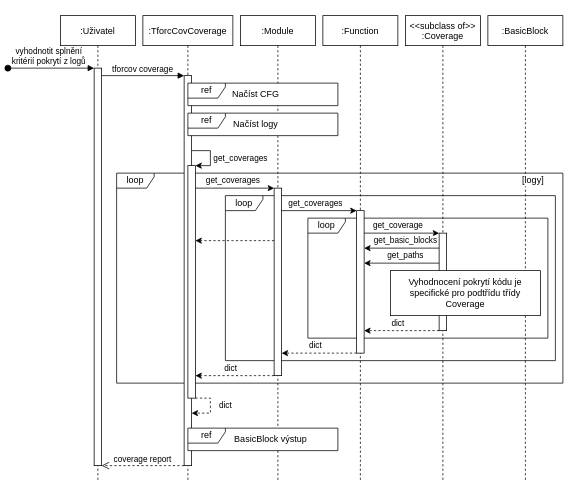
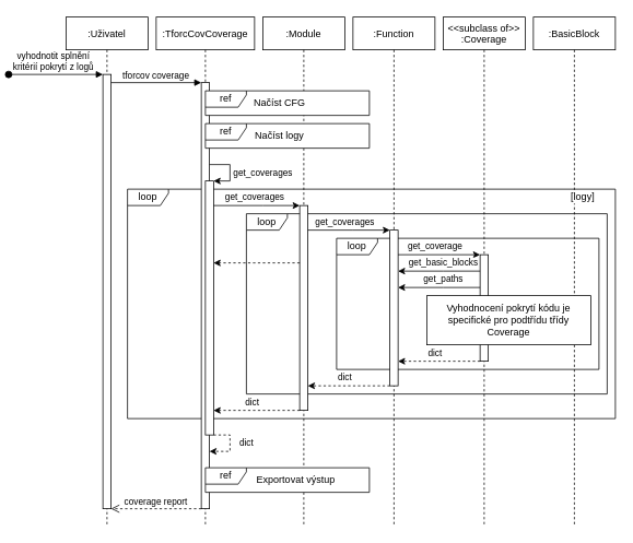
  <mxCell id="0" />
  <mxCell id="1" parent="0" />
  <mxCell id="2" value="loop" style="shape=umlFrame;whiteSpace=wrap;html=1;width=50;height=20;" parent="1" vertex="1"><mxGeometry x="95" y="230" width="595" height="280" as="geometry" /></mxCell>
  <mxCell id="3" value="loop" style="shape=umlFrame;whiteSpace=wrap;html=1;width=50;height=20;" parent="1" vertex="1"><mxGeometry x="240" y="260" width="440" height="220" as="geometry" /></mxCell>
  <mxCell id="4" value="loop" style="shape=umlFrame;whiteSpace=wrap;html=1;width=50;height=20;" parent="1" vertex="1"><mxGeometry x="350" y="290" width="320" height="160" as="geometry" /></mxCell>
  <mxCell id="5" value=":Uživatel" style="shape=umlLifeline;perimeter=lifelinePerimeter;container=1;collapsible=0;recursiveResize=0;rounded=0;shadow=0;strokeWidth=1;" parent="1" vertex="1"><mxGeometry x="20" y="20" width="100" height="620" as="geometry" /></mxCell>
  <mxCell id="6" value="" style="points=[];perimeter=orthogonalPerimeter;rounded=0;shadow=0;strokeWidth=1;" parent="5" vertex="1"><mxGeometry x="45" y="70" width="10" height="530" as="geometry" /></mxCell>
  <mxCell id="7" value="vyhodnotit splnění&#10;kritérií pokrytí z logů" style="verticalAlign=bottom;startArrow=oval;endArrow=block;startSize=8;shadow=0;strokeWidth=1;labelBackgroundColor=none;" parent="5" target="6" edge="1"><mxGeometry x="-0.04" relative="1" as="geometry"><mxPoint x="-70" y="70" as="sourcePoint" /><mxPoint as="offset" /></mxGeometry></mxCell>
  <mxCell id="8" value=":TforcCovCoverage" style="shape=umlLifeline;perimeter=lifelinePerimeter;container=1;collapsible=0;recursiveResize=0;rounded=0;shadow=0;strokeWidth=1;" parent="1" vertex="1"><mxGeometry x="130" y="20" width="120" height="620" as="geometry" /></mxCell>
  <mxCell id="9" value="" style="points=[];perimeter=orthogonalPerimeter;rounded=0;shadow=0;strokeWidth=1;" parent="8" vertex="1"><mxGeometry x="55" y="80" width="10" height="520" as="geometry" /></mxCell>
  <mxCell id="10" value="get_coverages" style="edgeStyle=orthogonalEdgeStyle;rounded=0;orthogonalLoop=1;jettySize=auto;html=1;" parent="8" source="9" target="11" edge="1"><mxGeometry x="0.077" y="40" relative="1" as="geometry"><mxPoint x="210" y="215" as="targetPoint" /><Array as="points"><mxPoint x="90" y="180" /><mxPoint x="90" y="200" /><mxPoint x="65" y="200" /></Array><mxPoint as="offset" /></mxGeometry></mxCell>
  <mxCell id="11" value="" style="points=[];perimeter=orthogonalPerimeter;rounded=0;shadow=0;strokeWidth=1;" parent="8" vertex="1"><mxGeometry x="60" y="200" width="10" height="310" as="geometry" /></mxCell>
  <mxCell id="12" value="dict" style="edgeStyle=orthogonalEdgeStyle;rounded=0;orthogonalLoop=1;jettySize=auto;html=1;dashed=1;" parent="8" source="11" target="9" edge="1"><mxGeometry x="-0.077" y="20" relative="1" as="geometry"><Array as="points"><mxPoint x="90" y="510" /><mxPoint x="90" y="530" /></Array><mxPoint as="offset" /></mxGeometry></mxCell>
  <mxCell id="13" value="tforcov coverage" style="verticalAlign=bottom;endArrow=block;entryX=0;entryY=0;shadow=0;strokeWidth=1;" parent="1" source="6" target="9" edge="1"><mxGeometry relative="1" as="geometry"><mxPoint x="175" y="100" as="sourcePoint" /><mxPoint as="offset" /></mxGeometry></mxCell>
  <mxCell id="14" value="coverage report" style="verticalAlign=bottom;endArrow=open;dashed=1;endSize=8;shadow=0;strokeWidth=1;" parent="1" source="9" target="6" edge="1"><mxGeometry relative="1" as="geometry"><mxPoint x="85" y="130" as="targetPoint" /><mxPoint x="130" y="370" as="sourcePoint" /><Array as="points"><mxPoint x="160" y="620" /></Array></mxGeometry></mxCell>
  <mxCell id="15" value=":Module" style="shape=umlLifeline;perimeter=lifelinePerimeter;container=1;collapsible=0;recursiveResize=0;rounded=0;shadow=0;strokeWidth=1;" parent="1" vertex="1"><mxGeometry x="260" y="20" width="100" height="620" as="geometry" /></mxCell>
  <mxCell id="16" value="" style="points=[];perimeter=orthogonalPerimeter;rounded=0;shadow=0;strokeWidth=1;" parent="15" vertex="1"><mxGeometry x="45" y="230" width="10" height="250" as="geometry" /></mxCell>
  <mxCell id="17" value="ref" style="shape=umlFrame;whiteSpace=wrap;html=1;width=50;height=20;swimlaneFillColor=default;" parent="1" vertex="1"><mxGeometry x="190" y="150" width="200" height="30" as="geometry" /></mxCell>
  <mxCell id="18" value="get_coverages" style="edgeStyle=orthogonalEdgeStyle;rounded=0;orthogonalLoop=1;jettySize=auto;html=1;" parent="1" source="11" target="16" edge="1"><mxGeometry x="-0.048" y="10" relative="1" as="geometry"><Array as="points"><mxPoint x="260" y="250" /><mxPoint x="260" y="250" /></Array><mxPoint as="offset" /></mxGeometry></mxCell>
  <mxCell id="19" value=":Function" style="shape=umlLifeline;perimeter=lifelinePerimeter;container=1;collapsible=0;recursiveResize=0;rounded=0;shadow=0;strokeWidth=1;" parent="1" vertex="1"><mxGeometry x="370" y="20" width="100" height="620" as="geometry" /></mxCell>
  <mxCell id="20" value="" style="points=[];perimeter=orthogonalPerimeter;rounded=0;shadow=0;strokeWidth=1;" parent="19" vertex="1"><mxGeometry x="45" y="260" width="10" height="190" as="geometry" /></mxCell>
  <mxCell id="21" value="get_coverages" style="edgeStyle=orthogonalEdgeStyle;rounded=0;orthogonalLoop=1;jettySize=auto;html=1;" parent="1" source="16" target="20" edge="1"><mxGeometry x="-0.099" y="10" relative="1" as="geometry"><Array as="points"><mxPoint x="370" y="280" /><mxPoint x="370" y="280" /></Array><mxPoint as="offset" /></mxGeometry></mxCell>
  <mxCell id="22" value="" style="edgeStyle=orthogonalEdgeStyle;rounded=0;orthogonalLoop=1;jettySize=auto;html=1;dashed=1;" parent="1" source="16" target="11" edge="1"><mxGeometry x="0.047" y="-10" relative="1" as="geometry"><Array as="points"><mxPoint x="250" y="320" /><mxPoint x="250" y="320" /></Array><mxPoint as="offset" /></mxGeometry></mxCell>
  <mxCell id="23" value="ref" style="shape=umlFrame;whiteSpace=wrap;html=1;width=50;height=20;swimlaneFillColor=default;" parent="1" vertex="1"><mxGeometry x="190" y="110" width="200" height="30" as="geometry" /></mxCell>
  <mxCell id="24" value="Načíst CFG" style="text;html=1;resizable=0;autosize=1;align=center;verticalAlign=middle;points=[];fillColor=none;strokeColor=none;rounded=0;" parent="1" vertex="1"><mxGeometry x="240" y="115" width="80" height="20" as="geometry" /></mxCell>
  <mxCell id="25" value="Načíst logy" style="text;html=1;resizable=0;autosize=1;align=center;verticalAlign=middle;points=[];fillColor=none;strokeColor=none;rounded=0;" parent="1" vertex="1"><mxGeometry x="245" y="155" width="70" height="20" as="geometry" /></mxCell>
  <mxCell id="26" value="&lt;&lt;subclass of&gt;&gt;&#10;:Coverage" style="shape=umlLifeline;perimeter=lifelinePerimeter;container=1;collapsible=0;recursiveResize=0;rounded=0;shadow=0;strokeWidth=1;" parent="1" vertex="1"><mxGeometry x="480" y="20" width="100" height="620" as="geometry" /></mxCell>
  <mxCell id="27" value="" style="points=[];perimeter=orthogonalPerimeter;rounded=0;shadow=0;strokeWidth=1;" parent="26" vertex="1"><mxGeometry x="45" y="290" width="10" height="130" as="geometry" /></mxCell>
  <mxCell id="28" value=":BasicBlock" style="shape=umlLifeline;perimeter=lifelinePerimeter;container=1;collapsible=0;recursiveResize=0;rounded=0;shadow=0;strokeWidth=1;" parent="1" vertex="1"><mxGeometry x="590" y="20" width="100" height="620" as="geometry" /></mxCell>
  <mxCell id="29" value="get_coverage" style="edgeStyle=orthogonalEdgeStyle;rounded=0;orthogonalLoop=1;jettySize=auto;html=1;" parent="1" source="20" target="27" edge="1"><mxGeometry x="-0.099" y="10" relative="1" as="geometry"><Array as="points"><mxPoint x="490" y="310" /><mxPoint x="490" y="310" /></Array><mxPoint as="offset" /><mxPoint x="325" y="320" as="sourcePoint" /><mxPoint x="790" y="170" as="targetPoint" /></mxGeometry></mxCell>
  <mxCell id="30" value="get_basic_blocks" style="edgeStyle=orthogonalEdgeStyle;rounded=0;orthogonalLoop=1;jettySize=auto;html=1;" parent="1" source="27" target="20" edge="1"><mxGeometry x="-0.101" y="-10" relative="1" as="geometry"><Array as="points"><mxPoint x="480" y="330" /><mxPoint x="480" y="330" /></Array><mxPoint as="offset" /></mxGeometry></mxCell>
  <mxCell id="31" value="get_paths" style="edgeStyle=orthogonalEdgeStyle;rounded=0;orthogonalLoop=1;jettySize=auto;html=1;" parent="1" source="27" target="20" edge="1"><mxGeometry x="-0.101" y="-10" relative="1" as="geometry"><mxPoint x="535" y="370" as="sourcePoint" /><mxPoint x="435" y="370" as="targetPoint" /><Array as="points"><mxPoint x="480" y="350" /><mxPoint x="480" y="350" /></Array><mxPoint as="offset" /></mxGeometry></mxCell>
  <mxCell id="32" value="Vyhodnocení pokrytí kódu je specifické pro podtřídu třídy Coverage" style="rounded=0;whiteSpace=wrap;html=1;" parent="1" vertex="1"><mxGeometry x="460" y="360" width="200" height="60" as="geometry" /></mxCell>
  <mxCell id="33" value="[logy]" style="text;html=1;resizable=0;autosize=1;align=center;verticalAlign=middle;points=[];fillColor=none;strokeColor=none;rounded=0;labelBackgroundColor=default;labelBorderColor=none;" parent="1" vertex="1"><mxGeometry x="620" y="230" width="60" height="20" as="geometry" /></mxCell>
  <mxCell id="34" value="dict" style="edgeStyle=orthogonalEdgeStyle;rounded=0;orthogonalLoop=1;jettySize=auto;html=1;dashed=1;" parent="1" source="27" target="20" edge="1"><mxGeometry x="0.1" y="-10" relative="1" as="geometry"><Array as="points"><mxPoint x="510" y="440" /><mxPoint x="510" y="440" /></Array><mxPoint as="offset" /><mxPoint x="425" y="400" as="sourcePoint" /><mxPoint x="325" y="400" as="targetPoint" /></mxGeometry></mxCell>
  <mxCell id="35" value="dict" style="edgeStyle=orthogonalEdgeStyle;rounded=0;orthogonalLoop=1;jettySize=auto;html=1;dashed=1;" parent="1" source="20" target="16" edge="1"><mxGeometry x="0.1" y="-10" relative="1" as="geometry"><Array as="points"><mxPoint x="390" y="470" /><mxPoint x="390" y="470" /></Array><mxPoint as="offset" /><mxPoint x="535" y="480" as="sourcePoint" /><mxPoint x="435" y="480" as="targetPoint" /></mxGeometry></mxCell>
  <mxCell id="36" value="dict" style="edgeStyle=orthogonalEdgeStyle;rounded=0;orthogonalLoop=1;jettySize=auto;html=1;dashed=1;" parent="1" source="16" target="11" edge="1"><mxGeometry x="0.1" y="-10" relative="1" as="geometry"><Array as="points"><mxPoint x="280" y="500" /><mxPoint x="280" y="500" /></Array><mxPoint as="offset" /><mxPoint x="425" y="510" as="sourcePoint" /><mxPoint x="325" y="510" as="targetPoint" /></mxGeometry></mxCell>
  <mxCell id="37" value="ref" style="shape=umlFrame;whiteSpace=wrap;html=1;width=50;height=20;swimlaneFillColor=default;" parent="1" vertex="1"><mxGeometry x="190" y="570" width="200" height="30" as="geometry" /></mxCell>
- <mxCell id="38" value="BasicBlock výstup" style="text;html=1;resizable=0;autosize=1;align=center;verticalAlign=middle;points=[];fillColor=none;strokeColor=none;rounded=0;" parent="1" vertex="1"><mxGeometry x="245" y="575" width="110" height="20" as="geometry" /></mxCell>
+ <mxCell id="38" value="Exportovat výstup" style="text;html=1;resizable=0;autosize=1;align=center;verticalAlign=middle;points=[];fillColor=none;strokeColor=none;rounded=0;" parent="1" vertex="1"><mxGeometry x="245" y="575" width="110" height="20" as="geometry" /></mxCell>
